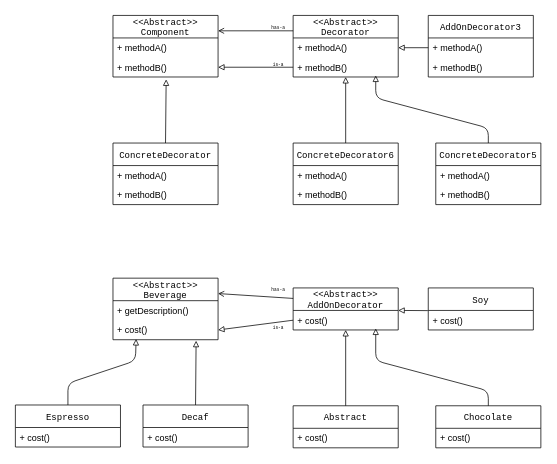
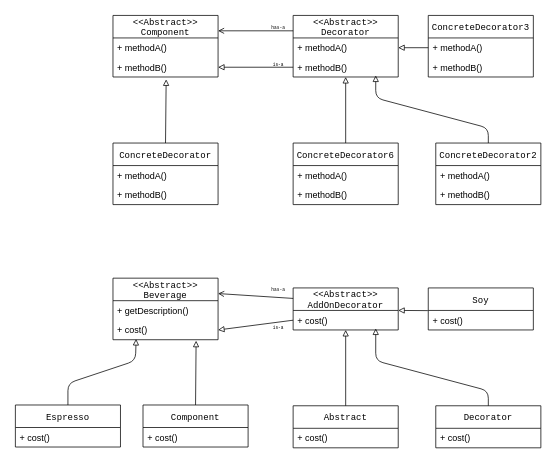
  <mxCell id="0" />
  <mxCell id="1" parent="0" />
  <mxCell id="2" value="&lt;&lt;Abstract&gt;&gt;&#10;Component" style="swimlane;fontStyle=0;childLayout=stackLayout;horizontal=1;startSize=30;fillColor=none;horizontalStack=0;resizeParent=1;resizeParentMax=0;resizeLast=0;collapsible=1;marginBottom=0;fontFamily=Courier New;" vertex="1" parent="1"><mxGeometry x="150" y="20" width="140" height="82" as="geometry" /></mxCell>
  <mxCell id="3" value="+ methodA()" style="text;strokeColor=none;fillColor=none;align=left;verticalAlign=top;spacingLeft=4;spacingRight=4;overflow=hidden;rotatable=0;points=[[0,0.5],[1,0.5]];portConstraint=eastwest;" vertex="1" parent="2"><mxGeometry y="30" width="140" height="26" as="geometry" /></mxCell>
  <mxCell id="4" value="+ methodB()" style="text;strokeColor=none;fillColor=none;align=left;verticalAlign=top;spacingLeft=4;spacingRight=4;overflow=hidden;rotatable=0;points=[[0,0.5],[1,0.5]];portConstraint=eastwest;" vertex="1" parent="2"><mxGeometry y="56" width="140" height="26" as="geometry" /></mxCell>
  <mxCell id="5" style="edgeStyle=none;html=1;exitX=0;exitY=0.25;exitDx=0;exitDy=0;entryX=1;entryY=0.25;entryDx=0;entryDy=0;fontFamily=Courier New;endArrow=open;endFill=0;" edge="1" parent="1" source="6" target="2"><mxGeometry relative="1" as="geometry" /></mxCell>
  <mxCell id="6" value="&lt;&lt;Abstract&gt;&gt;&#10;Decorator" style="swimlane;fontStyle=0;childLayout=stackLayout;horizontal=1;startSize=30;fillColor=none;horizontalStack=0;resizeParent=1;resizeParentMax=0;resizeLast=0;collapsible=1;marginBottom=0;fontFamily=Courier New;" vertex="1" parent="1"><mxGeometry x="390" y="20" width="140" height="82" as="geometry" /></mxCell>
  <mxCell id="7" value="+ methodA()" style="text;strokeColor=none;fillColor=none;align=left;verticalAlign=top;spacingLeft=4;spacingRight=4;overflow=hidden;rotatable=0;points=[[0,0.5],[1,0.5]];portConstraint=eastwest;" vertex="1" parent="6"><mxGeometry y="30" width="140" height="26" as="geometry" /></mxCell>
  <mxCell id="8" value="+ methodB()" style="text;strokeColor=none;fillColor=none;align=left;verticalAlign=top;spacingLeft=4;spacingRight=4;overflow=hidden;rotatable=0;points=[[0,0.5],[1,0.5]];portConstraint=eastwest;" vertex="1" parent="6"><mxGeometry y="56" width="140" height="26" as="geometry" /></mxCell>
  <mxCell id="9" style="edgeStyle=none;html=1;exitX=0;exitY=0.5;exitDx=0;exitDy=0;entryX=1;entryY=0.5;entryDx=0;entryDy=0;fontFamily=Courier New;endArrow=block;endFill=0;" edge="1" parent="1" source="8" target="4"><mxGeometry relative="1" as="geometry" /></mxCell>
  <mxCell id="10" value="&lt;font style=&quot;font-size: 6px;&quot;&gt;has-a&lt;/font&gt;" style="text;html=1;align=center;verticalAlign=middle;resizable=0;points=[];autosize=1;strokeColor=none;fillColor=none;fontFamily=Courier New;" vertex="1" parent="1"><mxGeometry x="350" y="20" width="40" height="30" as="geometry" /></mxCell>
  <mxCell id="11" value="&lt;font style=&quot;font-size: 6px;&quot;&gt;is-a&lt;/font&gt;" style="text;html=1;align=center;verticalAlign=middle;resizable=0;points=[];autosize=1;strokeColor=none;fillColor=none;fontFamily=Courier New;" vertex="1" parent="1"><mxGeometry x="350" y="70" width="40" height="30" as="geometry" /></mxCell>
  <mxCell id="12" style="edgeStyle=none;html=1;exitX=0.5;exitY=0;exitDx=0;exitDy=0;entryX=0.506;entryY=1.123;entryDx=0;entryDy=0;entryPerimeter=0;fontFamily=Courier New;fontSize=6;endArrow=block;endFill=0;" edge="1" parent="1" source="13" target="4"><mxGeometry relative="1" as="geometry" /></mxCell>
  <mxCell id="13" value="ConcreteDecorator" style="swimlane;fontStyle=0;childLayout=stackLayout;horizontal=1;startSize=30;fillColor=none;horizontalStack=0;resizeParent=1;resizeParentMax=0;resizeLast=0;collapsible=1;marginBottom=0;fontFamily=Courier New;" vertex="1" parent="1"><mxGeometry x="150" y="190" width="140" height="82" as="geometry" /></mxCell>
  <mxCell id="14" value="+ methodA()" style="text;strokeColor=none;fillColor=none;align=left;verticalAlign=top;spacingLeft=4;spacingRight=4;overflow=hidden;rotatable=0;points=[[0,0.5],[1,0.5]];portConstraint=eastwest;" vertex="1" parent="13"><mxGeometry y="30" width="140" height="26" as="geometry" /></mxCell>
  <mxCell id="15" value="+ methodB()" style="text;strokeColor=none;fillColor=none;align=left;verticalAlign=top;spacingLeft=4;spacingRight=4;overflow=hidden;rotatable=0;points=[[0,0.5],[1,0.5]];portConstraint=eastwest;" vertex="1" parent="13"><mxGeometry y="56" width="140" height="26" as="geometry" /></mxCell>
  <mxCell id="16" style="edgeStyle=none;html=1;exitX=0.5;exitY=0;exitDx=0;exitDy=0;fontFamily=Courier New;fontSize=6;endArrow=block;endFill=0;" edge="1" parent="1" source="17" target="8"><mxGeometry relative="1" as="geometry" /></mxCell>
  <mxCell id="17" value="ConcreteDecorator6" style="swimlane;fontStyle=0;childLayout=stackLayout;horizontal=1;startSize=30;fillColor=none;horizontalStack=0;resizeParent=1;resizeParentMax=0;resizeLast=0;collapsible=1;marginBottom=0;fontFamily=Courier New;" vertex="1" parent="1"><mxGeometry x="390" y="190" width="140" height="82" as="geometry" /></mxCell>
  <mxCell id="18" value="+ methodA()" style="text;strokeColor=none;fillColor=none;align=left;verticalAlign=top;spacingLeft=4;spacingRight=4;overflow=hidden;rotatable=0;points=[[0,0.5],[1,0.5]];portConstraint=eastwest;" vertex="1" parent="17"><mxGeometry y="30" width="140" height="26" as="geometry" /></mxCell>
  <mxCell id="19" value="+ methodB()" style="text;strokeColor=none;fillColor=none;align=left;verticalAlign=top;spacingLeft=4;spacingRight=4;overflow=hidden;rotatable=0;points=[[0,0.5],[1,0.5]];portConstraint=eastwest;" vertex="1" parent="17"><mxGeometry y="56" width="140" height="26" as="geometry" /></mxCell>
  <mxCell id="20" style="edgeStyle=none;html=1;exitX=0.5;exitY=0;exitDx=0;exitDy=0;entryX=0.786;entryY=0.923;entryDx=0;entryDy=0;entryPerimeter=0;fontFamily=Courier New;fontSize=6;endArrow=block;endFill=0;" edge="1" parent="1" source="21" target="8"><mxGeometry relative="1" as="geometry"><Array as="points"><mxPoint x="650" y="170" /><mxPoint x="500" y="130" /></Array></mxGeometry></mxCell>
- <mxCell id="21" value="ConcreteDecorator5" style="swimlane;fontStyle=0;childLayout=stackLayout;horizontal=1;startSize=30;fillColor=none;horizontalStack=0;resizeParent=1;resizeParentMax=0;resizeLast=0;collapsible=1;marginBottom=0;fontFamily=Courier New;" vertex="1" parent="1"><mxGeometry x="580" y="190" width="140" height="82" as="geometry" /></mxCell>
+ <mxCell id="21" value="ConcreteDecorator2" style="swimlane;fontStyle=0;childLayout=stackLayout;horizontal=1;startSize=30;fillColor=none;horizontalStack=0;resizeParent=1;resizeParentMax=0;resizeLast=0;collapsible=1;marginBottom=0;fontFamily=Courier New;" vertex="1" parent="1"><mxGeometry x="580" y="190" width="140" height="82" as="geometry" /></mxCell>
  <mxCell id="22" value="+ methodA()" style="text;strokeColor=none;fillColor=none;align=left;verticalAlign=top;spacingLeft=4;spacingRight=4;overflow=hidden;rotatable=0;points=[[0,0.5],[1,0.5]];portConstraint=eastwest;" vertex="1" parent="21"><mxGeometry y="30" width="140" height="26" as="geometry" /></mxCell>
  <mxCell id="23" value="+ methodB()" style="text;strokeColor=none;fillColor=none;align=left;verticalAlign=top;spacingLeft=4;spacingRight=4;overflow=hidden;rotatable=0;points=[[0,0.5],[1,0.5]];portConstraint=eastwest;" vertex="1" parent="21"><mxGeometry y="56" width="140" height="26" as="geometry" /></mxCell>
- <mxCell id="24" value="AddOnDecorator3" style="swimlane;fontStyle=0;childLayout=stackLayout;horizontal=1;startSize=30;fillColor=none;horizontalStack=0;resizeParent=1;resizeParentMax=0;resizeLast=0;collapsible=1;marginBottom=0;fontFamily=Courier New;" vertex="1" parent="1"><mxGeometry x="570" y="20" width="140" height="82" as="geometry" /></mxCell>
+ <mxCell id="24" value="ConcreteDecorator3" style="swimlane;fontStyle=0;childLayout=stackLayout;horizontal=1;startSize=30;fillColor=none;horizontalStack=0;resizeParent=1;resizeParentMax=0;resizeLast=0;collapsible=1;marginBottom=0;fontFamily=Courier New;" vertex="1" parent="1"><mxGeometry x="570" y="20" width="140" height="82" as="geometry" /></mxCell>
  <mxCell id="25" value="+ methodA()" style="text;strokeColor=none;fillColor=none;align=left;verticalAlign=top;spacingLeft=4;spacingRight=4;overflow=hidden;rotatable=0;points=[[0,0.5],[1,0.5]];portConstraint=eastwest;" vertex="1" parent="24"><mxGeometry y="30" width="140" height="26" as="geometry" /></mxCell>
  <mxCell id="26" value="+ methodB()" style="text;strokeColor=none;fillColor=none;align=left;verticalAlign=top;spacingLeft=4;spacingRight=4;overflow=hidden;rotatable=0;points=[[0,0.5],[1,0.5]];portConstraint=eastwest;" vertex="1" parent="24"><mxGeometry y="56" width="140" height="26" as="geometry" /></mxCell>
  <mxCell id="27" style="edgeStyle=none;html=1;exitX=0;exitY=0.5;exitDx=0;exitDy=0;entryX=1;entryY=0.5;entryDx=0;entryDy=0;fontFamily=Courier New;fontSize=6;endArrow=block;endFill=0;" edge="1" parent="1" source="25" target="7"><mxGeometry relative="1" as="geometry" /></mxCell>
  <mxCell id="28" value="&lt;&lt;Abstract&gt;&gt;&#10;Beverage" style="swimlane;fontStyle=0;childLayout=stackLayout;horizontal=1;startSize=30;fillColor=none;horizontalStack=0;resizeParent=1;resizeParentMax=0;resizeLast=0;collapsible=1;marginBottom=0;fontFamily=Courier New;" vertex="1" parent="1"><mxGeometry x="150" y="370" width="140" height="82" as="geometry" /></mxCell>
  <mxCell id="29" value="+ getDescription()" style="text;strokeColor=none;fillColor=none;align=left;verticalAlign=top;spacingLeft=4;spacingRight=4;overflow=hidden;rotatable=0;points=[[0,0.5],[1,0.5]];portConstraint=eastwest;" vertex="1" parent="28"><mxGeometry y="30" width="140" height="26" as="geometry" /></mxCell>
  <mxCell id="30" value="+ cost()" style="text;strokeColor=none;fillColor=none;align=left;verticalAlign=top;spacingLeft=4;spacingRight=4;overflow=hidden;rotatable=0;points=[[0,0.5],[1,0.5]];portConstraint=eastwest;" vertex="1" parent="28"><mxGeometry y="56" width="140" height="26" as="geometry" /></mxCell>
  <mxCell id="31" style="edgeStyle=none;html=1;exitX=0;exitY=0.25;exitDx=0;exitDy=0;entryX=1;entryY=0.25;entryDx=0;entryDy=0;fontFamily=Courier New;endArrow=open;endFill=0;" edge="1" source="32" target="28" parent="1"><mxGeometry relative="1" as="geometry" /></mxCell>
  <mxCell id="32" value="&lt;&lt;Abstract&gt;&gt;&#10;AddOnDecorator" style="swimlane;fontStyle=0;childLayout=stackLayout;horizontal=1;startSize=30;fillColor=none;horizontalStack=0;resizeParent=1;resizeParentMax=0;resizeLast=0;collapsible=1;marginBottom=0;fontFamily=Courier New;" vertex="1" parent="1"><mxGeometry x="390" y="383" width="140" height="56" as="geometry" /></mxCell>
  <mxCell id="33" value="+ cost()" style="text;strokeColor=none;fillColor=none;align=left;verticalAlign=top;spacingLeft=4;spacingRight=4;overflow=hidden;rotatable=0;points=[[0,0.5],[1,0.5]];portConstraint=eastwest;" vertex="1" parent="32"><mxGeometry y="30" width="140" height="26" as="geometry" /></mxCell>
  <mxCell id="34" style="edgeStyle=none;html=1;exitX=0;exitY=0.5;exitDx=0;exitDy=0;entryX=1;entryY=0.5;entryDx=0;entryDy=0;fontFamily=Courier New;endArrow=block;endFill=0;" edge="1" source="33" target="30" parent="1"><mxGeometry relative="1" as="geometry" /></mxCell>
  <mxCell id="35" value="&lt;font style=&quot;font-size: 6px;&quot;&gt;has-a&lt;/font&gt;" style="text;html=1;align=center;verticalAlign=middle;resizable=0;points=[];autosize=1;strokeColor=none;fillColor=none;fontFamily=Courier New;" vertex="1" parent="1"><mxGeometry x="350" y="370" width="40" height="30" as="geometry" /></mxCell>
  <mxCell id="36" value="&lt;font style=&quot;font-size: 6px;&quot;&gt;is-a&lt;/font&gt;" style="text;html=1;align=center;verticalAlign=middle;resizable=0;points=[];autosize=1;strokeColor=none;fillColor=none;fontFamily=Courier New;" vertex="1" parent="1"><mxGeometry x="350" y="420" width="40" height="30" as="geometry" /></mxCell>
  <mxCell id="37" style="edgeStyle=none;html=1;exitX=0.5;exitY=0;exitDx=0;exitDy=0;entryX=0.22;entryY=0.964;entryDx=0;entryDy=0;entryPerimeter=0;fontFamily=Courier New;fontSize=6;endArrow=block;endFill=0;" edge="1" source="38" target="30" parent="1"><mxGeometry relative="1" as="geometry"><Array as="points"><mxPoint x="90" y="510" /><mxPoint x="180" y="480" /></Array></mxGeometry></mxCell>
  <mxCell id="38" value="Espresso" style="swimlane;fontStyle=0;childLayout=stackLayout;horizontal=1;startSize=30;fillColor=none;horizontalStack=0;resizeParent=1;resizeParentMax=0;resizeLast=0;collapsible=1;marginBottom=0;fontFamily=Courier New;" vertex="1" parent="1"><mxGeometry x="20" y="538.94" width="140" height="56" as="geometry" /></mxCell>
  <mxCell id="39" value="+ cost()" style="text;strokeColor=none;fillColor=none;align=left;verticalAlign=top;spacingLeft=4;spacingRight=4;overflow=hidden;rotatable=0;points=[[0,0.5],[1,0.5]];portConstraint=eastwest;" vertex="1" parent="38"><mxGeometry y="30" width="140" height="26" as="geometry" /></mxCell>
  <mxCell id="40" style="edgeStyle=none;html=1;exitX=0.5;exitY=0;exitDx=0;exitDy=0;fontFamily=Courier New;fontSize=6;endArrow=block;endFill=0;" edge="1" source="41" target="33" parent="1"><mxGeometry relative="1" as="geometry" /></mxCell>
  <mxCell id="41" value="Abstract" style="swimlane;fontStyle=0;childLayout=stackLayout;horizontal=1;startSize=30;fillColor=none;horizontalStack=0;resizeParent=1;resizeParentMax=0;resizeLast=0;collapsible=1;marginBottom=0;fontFamily=Courier New;" vertex="1" parent="1"><mxGeometry x="390" y="540" width="140" height="56" as="geometry" /></mxCell>
  <mxCell id="42" value="+ cost()" style="text;strokeColor=none;fillColor=none;align=left;verticalAlign=top;spacingLeft=4;spacingRight=4;overflow=hidden;rotatable=0;points=[[0,0.5],[1,0.5]];portConstraint=eastwest;" vertex="1" parent="41"><mxGeometry y="30" width="140" height="26" as="geometry" /></mxCell>
  <mxCell id="43" style="edgeStyle=none;html=1;exitX=0.5;exitY=0;exitDx=0;exitDy=0;entryX=0.786;entryY=0.923;entryDx=0;entryDy=0;entryPerimeter=0;fontFamily=Courier New;fontSize=6;endArrow=block;endFill=0;" edge="1" source="44" target="33" parent="1"><mxGeometry relative="1" as="geometry"><Array as="points"><mxPoint x="650" y="520" /><mxPoint x="500" y="480" /></Array></mxGeometry></mxCell>
- <mxCell id="44" value="Chocolate" style="swimlane;fontStyle=0;childLayout=stackLayout;horizontal=1;startSize=30;fillColor=none;horizontalStack=0;resizeParent=1;resizeParentMax=0;resizeLast=0;collapsible=1;marginBottom=0;fontFamily=Courier New;" vertex="1" parent="1"><mxGeometry x="580" y="540" width="140" height="56" as="geometry" /></mxCell>
+ <mxCell id="44" value="Decorator" style="swimlane;fontStyle=0;childLayout=stackLayout;horizontal=1;startSize=30;fillColor=none;horizontalStack=0;resizeParent=1;resizeParentMax=0;resizeLast=0;collapsible=1;marginBottom=0;fontFamily=Courier New;" vertex="1" parent="1"><mxGeometry x="580" y="540" width="140" height="56" as="geometry" /></mxCell>
  <mxCell id="45" value="+ cost()" style="text;strokeColor=none;fillColor=none;align=left;verticalAlign=top;spacingLeft=4;spacingRight=4;overflow=hidden;rotatable=0;points=[[0,0.5],[1,0.5]];portConstraint=eastwest;" vertex="1" parent="44"><mxGeometry y="30" width="140" height="26" as="geometry" /></mxCell>
  <mxCell id="46" value="Soy" style="swimlane;fontStyle=0;childLayout=stackLayout;horizontal=1;startSize=30;fillColor=none;horizontalStack=0;resizeParent=1;resizeParentMax=0;resizeLast=0;collapsible=1;marginBottom=0;fontFamily=Courier New;" vertex="1" parent="1"><mxGeometry x="570" y="383" width="140" height="56" as="geometry" /></mxCell>
  <mxCell id="47" value="+ cost()" style="text;strokeColor=none;fillColor=none;align=left;verticalAlign=top;spacingLeft=4;spacingRight=4;overflow=hidden;rotatable=0;points=[[0,0.5],[1,0.5]];portConstraint=eastwest;" vertex="1" parent="46"><mxGeometry y="30" width="140" height="26" as="geometry" /></mxCell>
  <mxCell id="48" style="edgeStyle=none;html=1;exitX=-0.004;exitY=0.009;exitDx=0;exitDy=0;entryX=1;entryY=0.5;entryDx=0;entryDy=0;fontFamily=Courier New;fontSize=6;endArrow=block;endFill=0;exitPerimeter=0;" edge="1" source="47" parent="1"><mxGeometry relative="1" as="geometry"><mxPoint x="530" y="413" as="targetPoint" /></mxGeometry></mxCell>
  <mxCell id="49" style="edgeStyle=none;html=1;exitX=0.5;exitY=0;exitDx=0;exitDy=0;entryX=0.791;entryY=1.052;entryDx=0;entryDy=0;entryPerimeter=0;fontFamily=Courier New;fontSize=6;endArrow=block;endFill=0;" edge="1" source="50" parent="1" target="30"><mxGeometry relative="1" as="geometry"><mxPoint x="290.8" y="450.004" as="targetPoint" /></mxGeometry></mxCell>
- <mxCell id="50" value="Decaf" style="swimlane;fontStyle=0;childLayout=stackLayout;horizontal=1;startSize=30;fillColor=none;horizontalStack=0;resizeParent=1;resizeParentMax=0;resizeLast=0;collapsible=1;marginBottom=0;fontFamily=Courier New;" vertex="1" parent="1"><mxGeometry x="190" y="538.94" width="140" height="56" as="geometry" /></mxCell>
+ <mxCell id="50" value="Component" style="swimlane;fontStyle=0;childLayout=stackLayout;horizontal=1;startSize=30;fillColor=none;horizontalStack=0;resizeParent=1;resizeParentMax=0;resizeLast=0;collapsible=1;marginBottom=0;fontFamily=Courier New;" vertex="1" parent="1"><mxGeometry x="190" y="538.94" width="140" height="56" as="geometry" /></mxCell>
  <mxCell id="51" value="+ cost()" style="text;strokeColor=none;fillColor=none;align=left;verticalAlign=top;spacingLeft=4;spacingRight=4;overflow=hidden;rotatable=0;points=[[0,0.5],[1,0.5]];portConstraint=eastwest;" vertex="1" parent="50"><mxGeometry y="30" width="140" height="26" as="geometry" /></mxCell>
